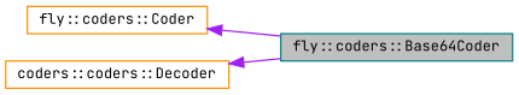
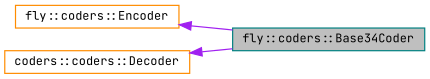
  digraph {
    fontname="JetBrains Mono"
    rankdir=LR
    node [color=darkorange fillcolor=white fontname="JetBrains Mono" fontsize=10 shape=record style=filled]
    edge [color=purple dir=back fontname="JetBrains Mono" fontsize=10 labelfontname=Helvetica labelfontsize=10 style=solid]
-   n1 [color=teal fillcolor=grey75 fontcolor=black height=0.2 label="fly::coders::Base64Coder" width=0.4]
-   n2 [height=0.2 label="fly::coders::Coder" width=0.4]
+   n1 [color=teal fillcolor=grey75 fontcolor=black height=0.2 label="fly::coders::Base34Coder" width=0.4]
+   n2 [height=0.2 label="fly::coders::Encoder" width=0.4]
    n3 [height=0.2 label="coders::coders::Decoder" width=0.4]
    n2 -> n1
    n3 -> n1
  }
